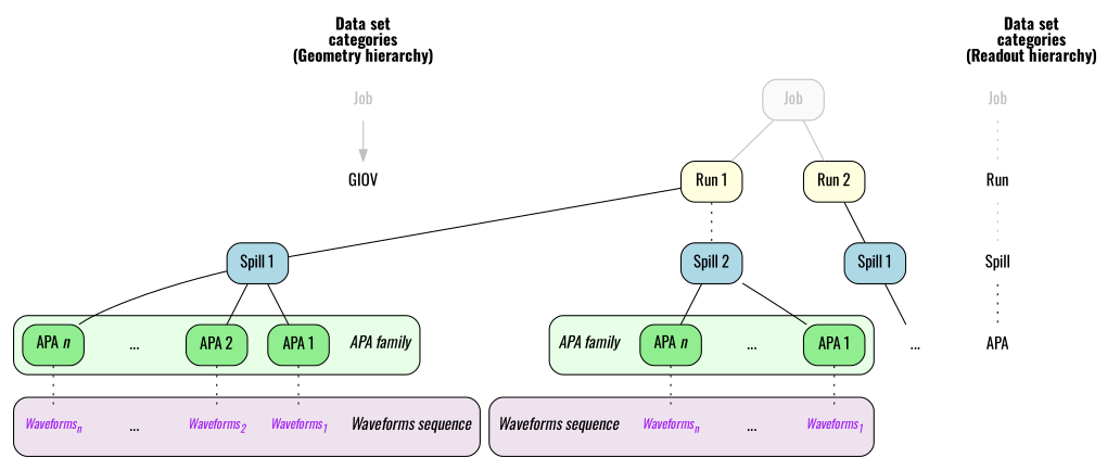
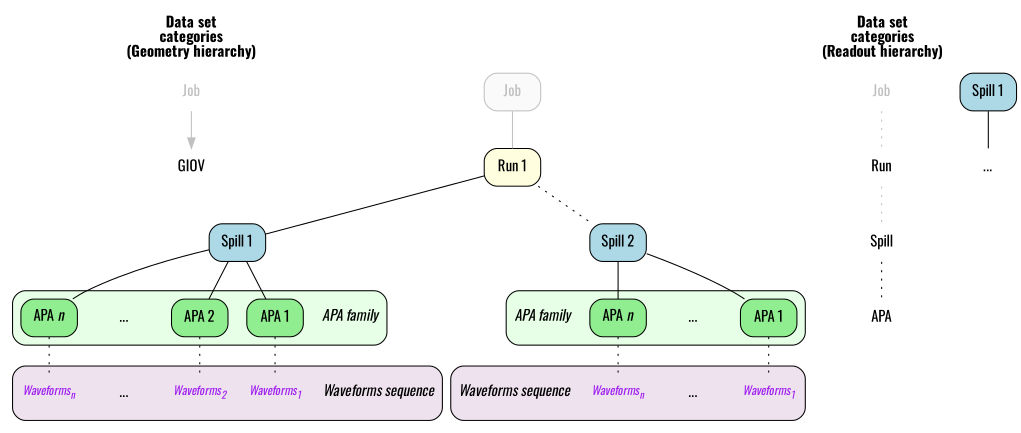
  digraph {
    fontname=Oswald
    node [fontname=Oswald margin=0 shape=plaintext style=rounded fillcolor=lightgreen]
    edge [fontname=Oswald arrowhead=none]
    n1 [fontcolor=gray label=<Job> fillcolor=""]
    n2 [label=<GIOV> fillcolor=""]
    n3 [label=<<i>APA family</i>>]
    n4 [label=<APA 1> shape=box style="rounded,filled"]
    n5 [label=<APA 2> shape=box style="rounded,filled"]
    n6 [label="..."]
    n7 [label=<APA <i>n</i>> shape=box style="rounded,filled"]
    n8 [label=<APA 1> shape=box style="rounded,filled"]
    n9 [label="..."]
    n10 [label=<APA <i>n</i>> shape=box style="rounded,filled"]
    n11 [label=<<i>APA family</i>>]
    n12 [label=<<i>Waveforms sequence</i>>]
    n13 [fontcolor=purple fontsize=11.5 label=<<i>Waveforms<sub>1</sub></i>>]
    n14 [fontcolor=purple fontsize=11.5 label=<<i>Waveforms<sub>2</sub></i>>]
    n15 [label="..."]
    n16 [fontcolor=purple fontsize=11.5 label=<<i>Waveforms<sub>n</sub></i>>]
    n17 [label=<<i>Waveforms sequence</i>>]
    n18 [fontcolor=purple fontsize=11.5 label=<<i>Waveforms<sub>1</sub></i>>]
    n19 [label="..."]
    n20 [fontcolor=purple fontsize=11.5 label=<<i>Waveforms<sub>n</sub></i>>]
    n21 [fontcolor=gray label=<Job>]
    n22 [label=<Run>]
    n23 [label=<Spill>]
    n24 [label=<APA>]
    n25 [color=gray fillcolor=gray98 fontcolor=gray label=<Job> shape=box style="filled,rounded"]
    n26 [fillcolor=lightyellow label=<Run 1> shape=box style="filled,rounded"]
-   n27 [fillcolor=lightyellow label=<Run 2> shape=box style="filled,rounded"]
    n28 [fillcolor=lightblue label=<Spill 1> shape=box style="filled,rounded"]
    n29 [fillcolor=lightblue label=<Spill 2> shape=box style="filled,rounded"]
    n30 [fillcolor=lightblue label=<Spill 1> shape=box style="filled,rounded"]
    n31 [label="..." fillcolor=""]
    subgraph cluster_1 {
      color=none
      label=<<b>Data set<br/>categories<br/>(Geometry hierarchy)</b>>
      n1
      n2
    }
    subgraph cluster_2 {
      fillcolor="#e6ffe6"
      style="filled,rounded"
      n3
      n4
      n5
      n6
      n7
    }
    subgraph cluster_3 {
      fillcolor="#e6ffe6"
      style="filled,rounded"
      n8
      n9
      n10
      n11
    }
    subgraph cluster_4 {
      fillcolor="#eee2ee"
      style="filled,rounded"
      n12
      n13
      n14
      n15
      n16
    }
    subgraph cluster_5 {
      fillcolor="#eee2ee"
      style="filled,rounded"
      n17
      n18
      n19
      n20
    }
    subgraph cluster_6 {
      color=none
      label=<<b>Data set<br/>categories<br/>(Readout hierarchy)</b>>
      n21
      n22
      n23
      n24
    }
    n1 -> n2 [color=gray arrowhead=""]
    n3 -> n12 [style=invis]
    n4 -> n13 [style=dotted]
    n5 -> n14 [style=dotted]
    n6 -> n15 [style=invis]
    n7 -> n16 [style=dotted]
    n8 -> n18 [style=dotted]
    n9 -> n19 [style=invis]
    n10 -> n20 [style=dotted]
    n11 -> n17 [style=invis]
    n21 -> n22 [color=gray style=dotted]
    n22 -> n23 [color=gray style=dotted]
    n23 -> n24 [style=dotted]
    n25 -> n26 [color=gray]
-   n25 -> n27 [color=gray]
    n26 -> n28
    n26 -> n29 [style=dotted]
-   n27 -> n30
    n28 -> n3 [style=invis]
    n28 -> n4
    n28 -> n5
    n28 -> n6 [style=invis]
    n28 -> n7
    n29 -> n8
    n29 -> n9 [style=invis]
    n29 -> n10
    n29 -> n11 [style=invis]
    n30 -> n31
  }
